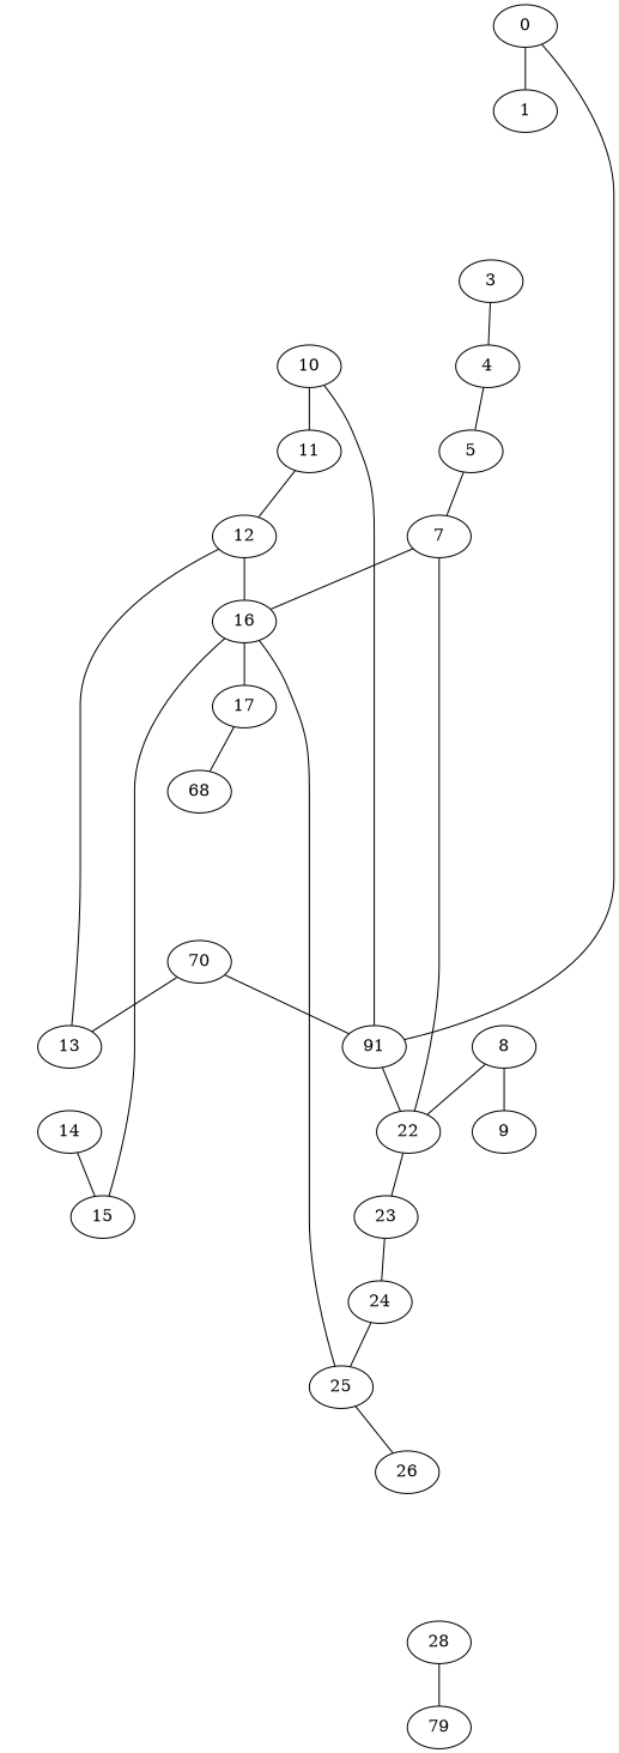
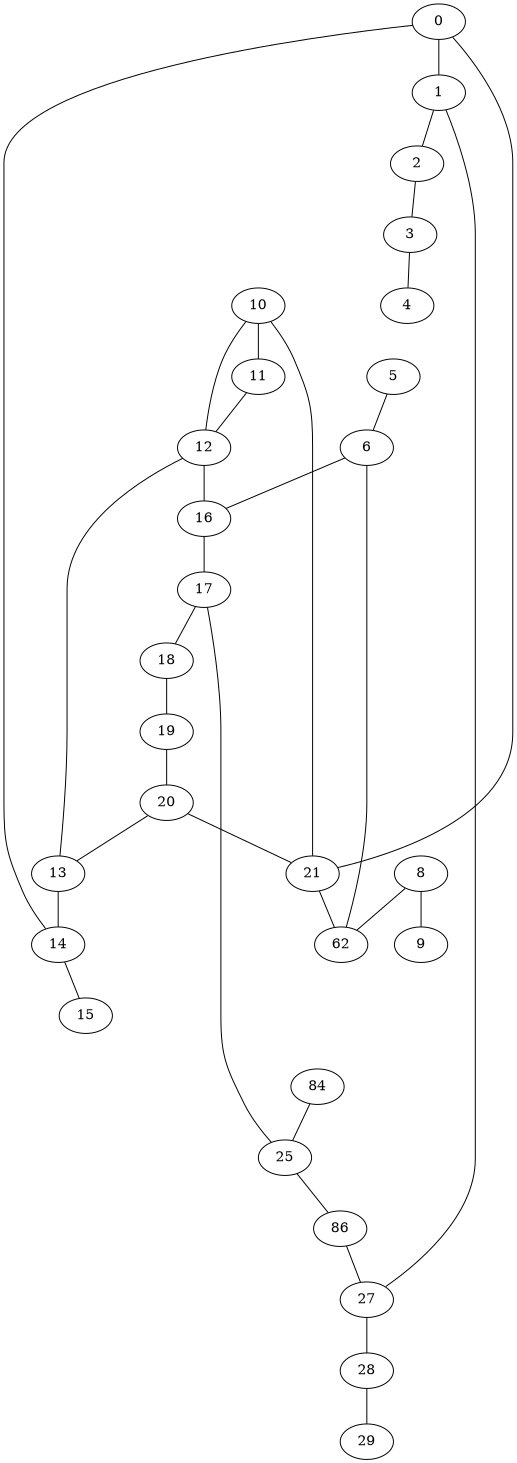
  graph {
    0
    1
    14
+   2
+   27
    15
    3
    28
    4
    5
-   6 [label=7]
+   6
    16
-   22
+   22 [label=62]
    17
-   23
    8
    9
    10
    11
    12
-   21 [label=91]
+   21
    13
-   18 [label=68]
+   18
    25
-   26
-   20 [label=70]
-   24
-   29 [label=79]
+   19
+   26 [label=86]
+   20
+   24 [label=84]
+   29
    0 -- 1
+   0 -- 14
+   1 -- 2
+   1 -- 27
    14 -- 15
-   15 -- 16
+   2 -- 3
+   27 -- 28
    3 -- 4
    28 -- 29
-   4 -- 5
    5 -- 6
    6 -- 16
    6 -- 22
    16 -- 17
-   22 -- 23
    17 -- 18
-   16 -- 25
-   23 -- 24
+   17 -- 25
    8 -- 22
    8 -- 9
    10 -- 11
+   10 -- 12
    10 -- 21
    11 -- 12
    12 -- 16
    12 -- 13
    21 -- 0
    21 -- 22
+   13 -- 14
+   18 -- 19
    25 -- 26
+   19 -- 20
+   26 -- 27
    20 -- 21
    20 -- 13
    24 -- 25
  }
